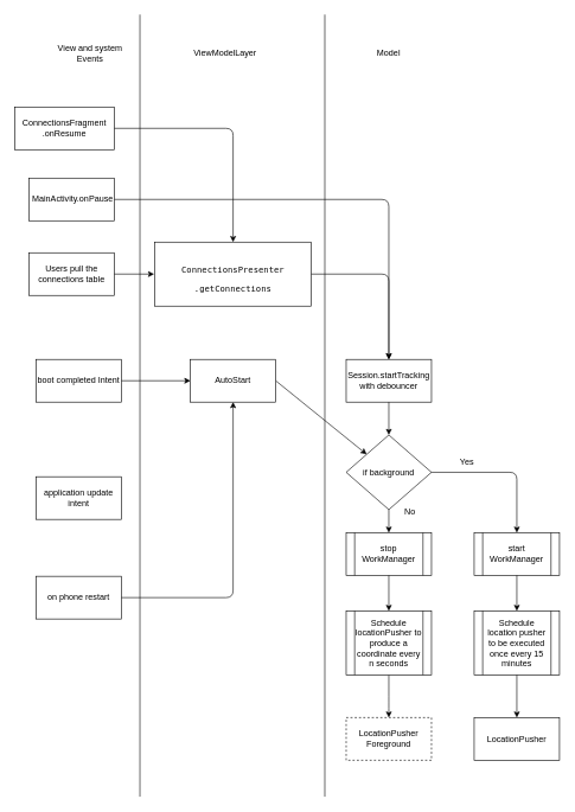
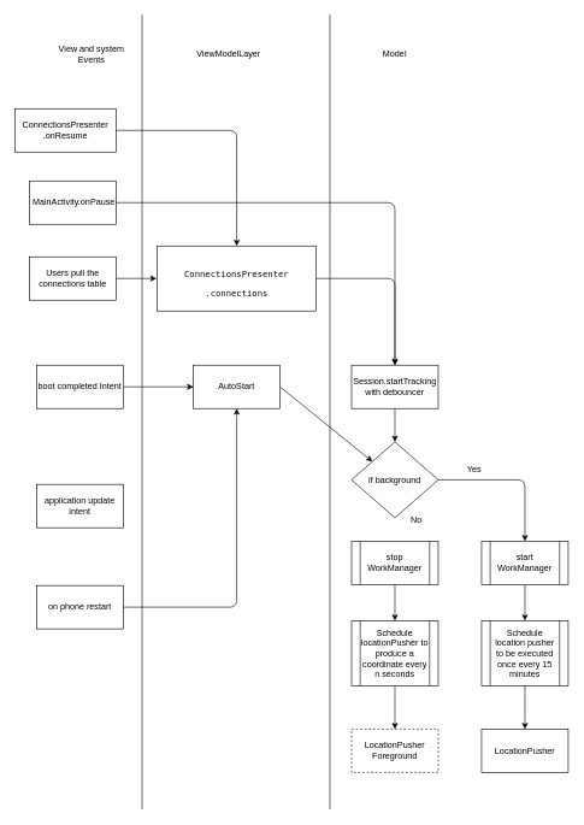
  <mxCell id="0" />
  <mxCell id="1" parent="0" />
  <mxCell id="2" value="Users pull the connections table" style="rounded=0;whiteSpace=wrap;html=1;" parent="1" vertex="1"><mxGeometry x="40" y="355" width="120" height="60" as="geometry" /></mxCell>
  <mxCell id="3" value="View and system Events" style="text;html=1;strokeColor=none;fillColor=none;align=center;verticalAlign=middle;whiteSpace=wrap;rounded=0;" parent="1" vertex="1"><mxGeometry x="66" y="50" width="120" height="50" as="geometry" /></mxCell>
  <mxCell id="4" value="boot completed Intent" style="rounded=0;whiteSpace=wrap;html=1;" parent="1" vertex="1"><mxGeometry x="50" y="505" width="120" height="60" as="geometry" /></mxCell>
  <mxCell id="5" value="application update intent" style="rounded=0;whiteSpace=wrap;html=1;" parent="1" vertex="1"><mxGeometry x="50" y="670" width="120" height="60" as="geometry" /></mxCell>
- <mxCell id="6" value="&lt;span style=&quot;background-color: rgb(255 , 255 , 255)&quot;&gt;&lt;br&gt;&lt;/span&gt;&lt;pre style=&quot;font-family: &amp;#34;dejavu sans mono&amp;#34; ; font-size: 9pt&quot;&gt;&lt;font color=&quot;#080808&quot; style=&quot;background-color: rgb(255 , 255 , 255)&quot;&gt;ConnectionsPresenter&lt;/font&gt;&lt;/pre&gt;&lt;pre style=&quot;font-family: &amp;#34;dejavu sans mono&amp;#34; ; font-size: 9pt&quot;&gt;&lt;font color=&quot;#080808&quot; style=&quot;background-color: rgb(255 , 255 , 255)&quot;&gt;.getConnections&lt;/font&gt;&lt;/pre&gt;" style="rounded=0;whiteSpace=wrap;html=1;" parent="1" vertex="1"><mxGeometry x="217" y="340" width="220" height="90" as="geometry" /></mxCell>
+ <mxCell id="6" value="&lt;span style=&quot;background-color: rgb(255 , 255 , 255)&quot;&gt;&lt;br&gt;&lt;/span&gt;&lt;pre style=&quot;font-family: &amp;#34;dejavu sans mono&amp;#34; ; font-size: 9pt&quot;&gt;&lt;font color=&quot;#080808&quot; style=&quot;background-color: rgb(255 , 255 , 255)&quot;&gt;ConnectionsPresenter&lt;/font&gt;&lt;/pre&gt;&lt;pre style=&quot;font-family: &amp;#34;dejavu sans mono&amp;#34; ; font-size: 9pt&quot;&gt;&lt;font color=&quot;#080808&quot; style=&quot;background-color: rgb(255 , 255 , 255)&quot;&gt;.connections&lt;/font&gt;&lt;/pre&gt;" style="rounded=0;whiteSpace=wrap;html=1;" parent="1" vertex="1"><mxGeometry x="217" y="340" width="220" height="90" as="geometry" /></mxCell>
  <mxCell id="7" value="" style="endArrow=classic;html=1;exitX=1;exitY=0.5;exitDx=0;exitDy=0;" parent="1" source="2" edge="1"><mxGeometry width="50" height="50" relative="1" as="geometry"><mxPoint x="50" y="820" as="sourcePoint" /><mxPoint x="216" y="385" as="targetPoint" /></mxGeometry></mxCell>
  <mxCell id="8" value="" style="endArrow=classic;html=1;exitX=1;exitY=0.5;exitDx=0;exitDy=0;entryX=0;entryY=0.5;entryDx=0;entryDy=0;" parent="1" edge="1" target="37" source="4"><mxGeometry width="50" height="50" relative="1" as="geometry"><mxPoint x="206" y="535" as="sourcePoint" /><mxPoint x="276" y="535" as="targetPoint" /></mxGeometry></mxCell>
  <mxCell id="9" value="Session.startTracking with debouncer" style="rounded=0;whiteSpace=wrap;html=1;" parent="1" vertex="1"><mxGeometry x="486" y="505" width="120" height="60" as="geometry" /></mxCell>
  <mxCell id="10" value="" style="endArrow=classic;html=1;exitX=1;exitY=0.5;exitDx=0;exitDy=0;" parent="1" target="14" edge="1" source="37"><mxGeometry width="50" height="50" relative="1" as="geometry"><mxPoint x="386" y="534.5" as="sourcePoint" /><mxPoint x="446" y="534.5" as="targetPoint" /></mxGeometry></mxCell>
  <mxCell id="11" value="" style="endArrow=classic;html=1;entryX=0.5;entryY=0;entryDx=0;entryDy=0;exitX=1;exitY=0.5;exitDx=0;exitDy=0;" parent="1" source="6" target="9" edge="1"><mxGeometry width="50" height="50" relative="1" as="geometry"><mxPoint x="585" y="720" as="sourcePoint" /><mxPoint x="586" y="760" as="targetPoint" /><Array as="points"><mxPoint x="546" y="385" /></Array></mxGeometry></mxCell>
  <mxCell id="12" value="on phone restart" style="rounded=0;whiteSpace=wrap;html=1;" parent="1" vertex="1"><mxGeometry x="50" y="810" width="120" height="60" as="geometry" /></mxCell>
  <mxCell id="13" value="" style="endArrow=classic;html=1;entryX=0.5;entryY=1;entryDx=0;entryDy=0;exitX=1;exitY=0.5;exitDx=0;exitDy=0;strokeColor=#080808;" parent="1" source="12" target="37" edge="1"><mxGeometry width="50" height="50" relative="1" as="geometry"><mxPoint x="327" y="820" as="sourcePoint" /><mxPoint x="136" y="1020" as="targetPoint" /><Array as="points"><mxPoint x="327" y="840" /></Array></mxGeometry></mxCell>
  <mxCell id="14" value="if background" style="rhombus;whiteSpace=wrap;html=1;" parent="1" vertex="1"><mxGeometry x="486" y="611.25" width="120" height="105" as="geometry" /></mxCell>
  <mxCell id="15" value="" style="endArrow=classic;html=1;exitX=1;exitY=0.5;exitDx=0;exitDy=0;" parent="1" source="14" edge="1"><mxGeometry width="50" height="50" relative="1" as="geometry"><mxPoint x="86" y="1308.75" as="sourcePoint" /><mxPoint x="726" y="748.75" as="targetPoint" /><Array as="points"><mxPoint x="726" y="663.75" /></Array></mxGeometry></mxCell>
  <mxCell id="16" value="Yes" style="text;html=1;strokeColor=none;fillColor=none;align=center;verticalAlign=middle;whiteSpace=wrap;rounded=0;" parent="1" vertex="1"><mxGeometry x="636" y="638.75" width="40" height="20" as="geometry" /></mxCell>
  <mxCell id="17" value="start WorkManager" style="shape=process;whiteSpace=wrap;html=1;backgroundOutline=1;" parent="1" vertex="1"><mxGeometry x="666" y="748.75" width="120" height="60" as="geometry" /></mxCell>
  <mxCell id="18" value="Schedule location pusher&lt;br&gt;to be executed once every 15 minutes" style="shape=process;whiteSpace=wrap;html=1;backgroundOutline=1;" parent="1" vertex="1"><mxGeometry x="666" y="858.75" width="120" height="90" as="geometry" /></mxCell>
  <mxCell id="19" value="" style="endArrow=classic;html=1;entryX=0.5;entryY=0;entryDx=0;entryDy=0;exitX=0.5;exitY=1;exitDx=0;exitDy=0;" parent="1" source="17" target="18" edge="1"><mxGeometry width="50" height="50" relative="1" as="geometry"><mxPoint x="76" y="1388.75" as="sourcePoint" /><mxPoint x="126" y="1338.75" as="targetPoint" /></mxGeometry></mxCell>
  <mxCell id="20" value="" style="endArrow=classic;html=1;exitX=0.5;exitY=1;exitDx=0;exitDy=0;entryX=0.5;entryY=0;entryDx=0;entryDy=0;" parent="1" source="26" target="28" edge="1"><mxGeometry width="50" height="50" relative="1" as="geometry"><mxPoint x="556" y="738.75" as="sourcePoint" /><mxPoint x="686" y="1018.75" as="targetPoint" /><Array as="points"><mxPoint x="546" y="988.75" /></Array></mxGeometry></mxCell>
  <mxCell id="21" value="LocationPusher" style="rounded=0;whiteSpace=wrap;html=1;" parent="1" vertex="1"><mxGeometry x="666" y="1008.75" width="120" height="60" as="geometry" /></mxCell>
  <mxCell id="22" value="" style="endArrow=classic;html=1;entryX=0.5;entryY=0;entryDx=0;entryDy=0;" parent="1" source="18" target="21" edge="1"><mxGeometry width="50" height="50" relative="1" as="geometry"><mxPoint x="86" y="1208.75" as="sourcePoint" /><mxPoint x="136" y="1158.75" as="targetPoint" /></mxGeometry></mxCell>
  <mxCell id="23" value="stop WorkManager" style="shape=process;whiteSpace=wrap;html=1;backgroundOutline=1;" parent="1" vertex="1"><mxGeometry x="486" y="748.75" width="120" height="60" as="geometry" /></mxCell>
- <mxCell id="24" value="" style="endArrow=classic;html=1;entryX=0.5;entryY=0;entryDx=0;entryDy=0;exitX=0.5;exitY=1;exitDx=0;exitDy=0;" parent="1" source="14" target="23" edge="1"><mxGeometry width="50" height="50" relative="1" as="geometry"><mxPoint x="86" y="1208.75" as="sourcePoint" /><mxPoint x="136" y="1158.75" as="targetPoint" /></mxGeometry></mxCell>
  <mxCell id="25" value="No" style="text;html=1;strokeColor=none;fillColor=none;align=center;verticalAlign=middle;whiteSpace=wrap;rounded=0;" parent="1" vertex="1"><mxGeometry x="556" y="708.75" width="40" height="20" as="geometry" /></mxCell>
  <mxCell id="26" value="Schedule locationPusher to produce a coordinate every n seconds" style="shape=process;whiteSpace=wrap;html=1;backgroundOutline=1;" parent="1" vertex="1"><mxGeometry x="486" y="858.75" width="120" height="90" as="geometry" /></mxCell>
  <mxCell id="27" value="" style="endArrow=classic;html=1;exitX=0.5;exitY=1;exitDx=0;exitDy=0;" parent="1" source="23" target="26" edge="1"><mxGeometry width="50" height="50" relative="1" as="geometry"><mxPoint x="546" y="808.75" as="sourcePoint" /><mxPoint x="666" y="1037.75" as="targetPoint" /><Array as="points" /></mxGeometry></mxCell>
  <mxCell id="28" value="LocationPusher&lt;br&gt;Foreground" style="rounded=0;whiteSpace=wrap;html=1;dashed=1;" parent="1" vertex="1"><mxGeometry x="486" y="1008.75" width="120" height="60" as="geometry" /></mxCell>
- <mxCell id="29" value="ConnectionsFragment&lt;br&gt;.onResume" style="rounded=0;whiteSpace=wrap;html=1;" vertex="1" parent="1"><mxGeometry x="20" y="150" width="140" height="60" as="geometry" /></mxCell>
+ <mxCell id="29" value="ConnectionsPresenter&lt;br&gt;.onResume" style="rounded=0;whiteSpace=wrap;html=1;" vertex="1" parent="1"><mxGeometry x="20" y="150" width="140" height="60" as="geometry" /></mxCell>
  <mxCell id="30" value="" style="endArrow=classic;html=1;entryX=0.5;entryY=0;entryDx=0;entryDy=0;exitX=1;exitY=0.5;exitDx=0;exitDy=0;" edge="1" parent="1" source="29" target="6"><mxGeometry width="50" height="50" relative="1" as="geometry"><mxPoint x="36" y="1080" as="sourcePoint" /><mxPoint x="227" y="242.5" as="targetPoint" /><Array as="points"><mxPoint x="327" y="180" /></Array></mxGeometry></mxCell>
  <mxCell id="31" value="&amp;nbsp;MainActivity.onPause" style="rounded=0;whiteSpace=wrap;html=1;" vertex="1" parent="1"><mxGeometry x="40" y="250" width="120" height="60" as="geometry" /></mxCell>
  <mxCell id="32" value="" style="endArrow=classic;html=1;entryX=0.5;entryY=0;entryDx=0;entryDy=0;exitX=1;exitY=0.5;exitDx=0;exitDy=0;" edge="1" parent="1" source="31" target="9"><mxGeometry width="50" height="50" relative="1" as="geometry"><mxPoint x="36" y="1080" as="sourcePoint" /><mxPoint x="86" y="1030" as="targetPoint" /><Array as="points"><mxPoint x="546" y="280" /></Array></mxGeometry></mxCell>
  <mxCell id="33" value="ViewModelLayer" style="text;html=1;strokeColor=none;fillColor=none;align=center;verticalAlign=middle;whiteSpace=wrap;rounded=0;" vertex="1" parent="1"><mxGeometry x="256" y="50" width="120" height="50" as="geometry" /></mxCell>
  <mxCell id="34" value="Model" style="text;html=1;strokeColor=none;fillColor=none;align=center;verticalAlign=middle;whiteSpace=wrap;rounded=0;" vertex="1" parent="1"><mxGeometry x="486" y="50" width="120" height="50" as="geometry" /></mxCell>
  <mxCell id="35" value="" style="endArrow=none;html=1;strokeColor=#080808;" edge="1" parent="1"><mxGeometry width="50" height="50" relative="1" as="geometry"><mxPoint x="196" y="1120" as="sourcePoint" /><mxPoint x="196" as="targetPoint" y="20" /></mxGeometry></mxCell>
  <mxCell id="36" value="" style="endArrow=none;html=1;strokeColor=#080808;" edge="1" parent="1"><mxGeometry width="50" height="50" relative="1" as="geometry"><mxPoint x="456" y="1120" as="sourcePoint" /><mxPoint x="456" as="targetPoint" y="20" /></mxGeometry></mxCell>
  <mxCell id="37" value="AutoStart" style="rounded=0;whiteSpace=wrap;html=1;" vertex="1" parent="1"><mxGeometry x="267" y="505" width="120" height="60" as="geometry" /></mxCell>
  <mxCell id="38" value="" style="endArrow=classic;html=1;strokeColor=#080808;entryX=0.5;entryY=0;entryDx=0;entryDy=0;exitX=0.5;exitY=1;exitDx=0;exitDy=0;" edge="1" parent="1" source="9" target="14"><mxGeometry width="50" height="50" relative="1" as="geometry"><mxPoint x="16" y="1140" as="sourcePoint" /><mxPoint x="66" y="1090" as="targetPoint" /></mxGeometry></mxCell>
